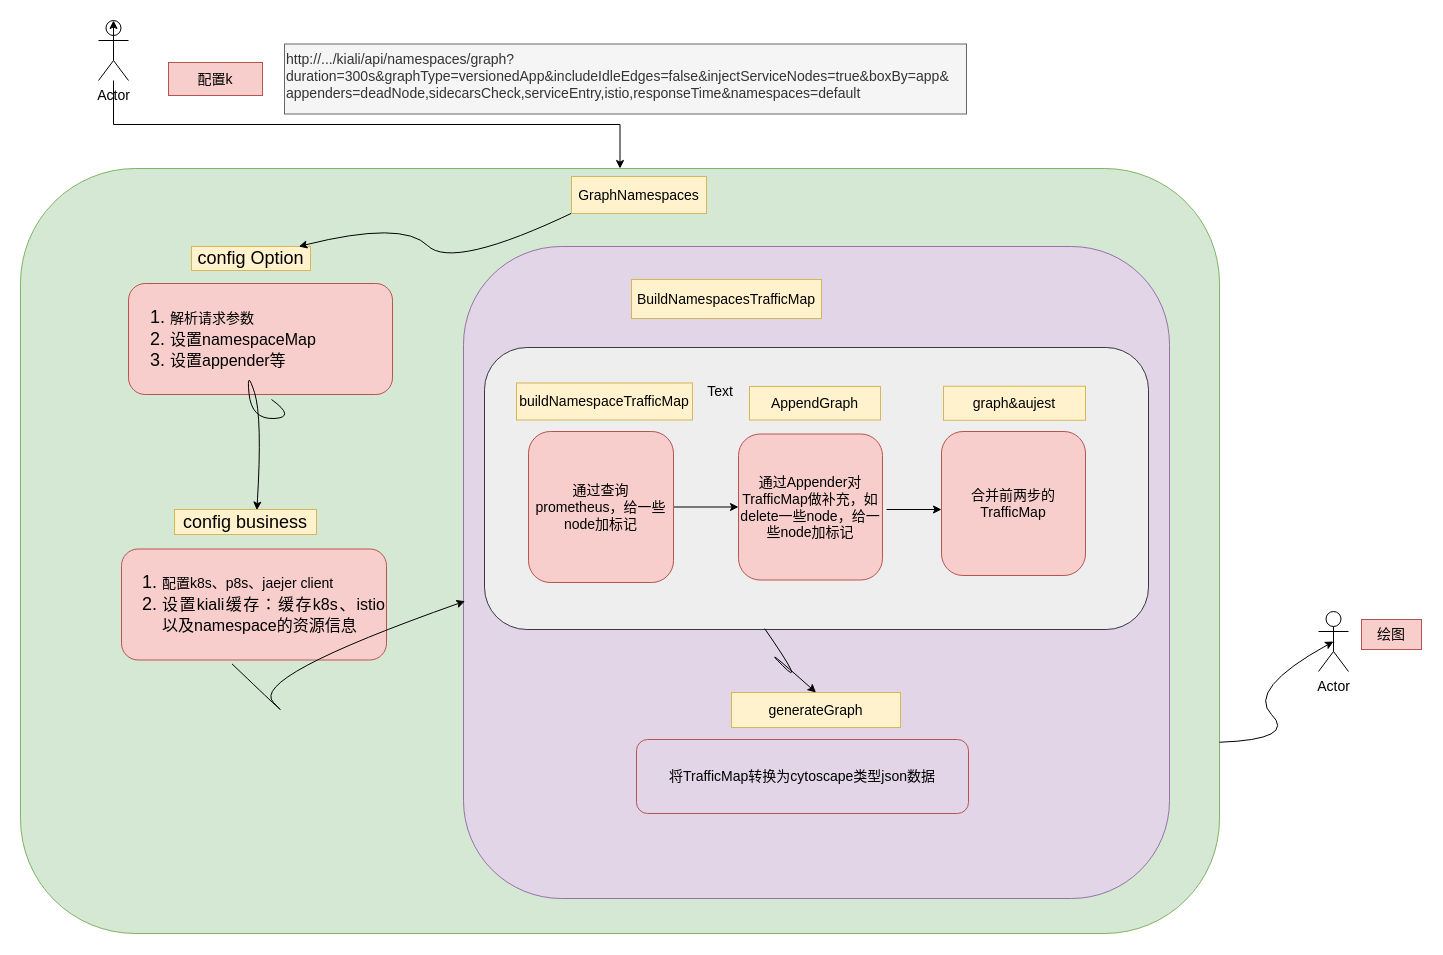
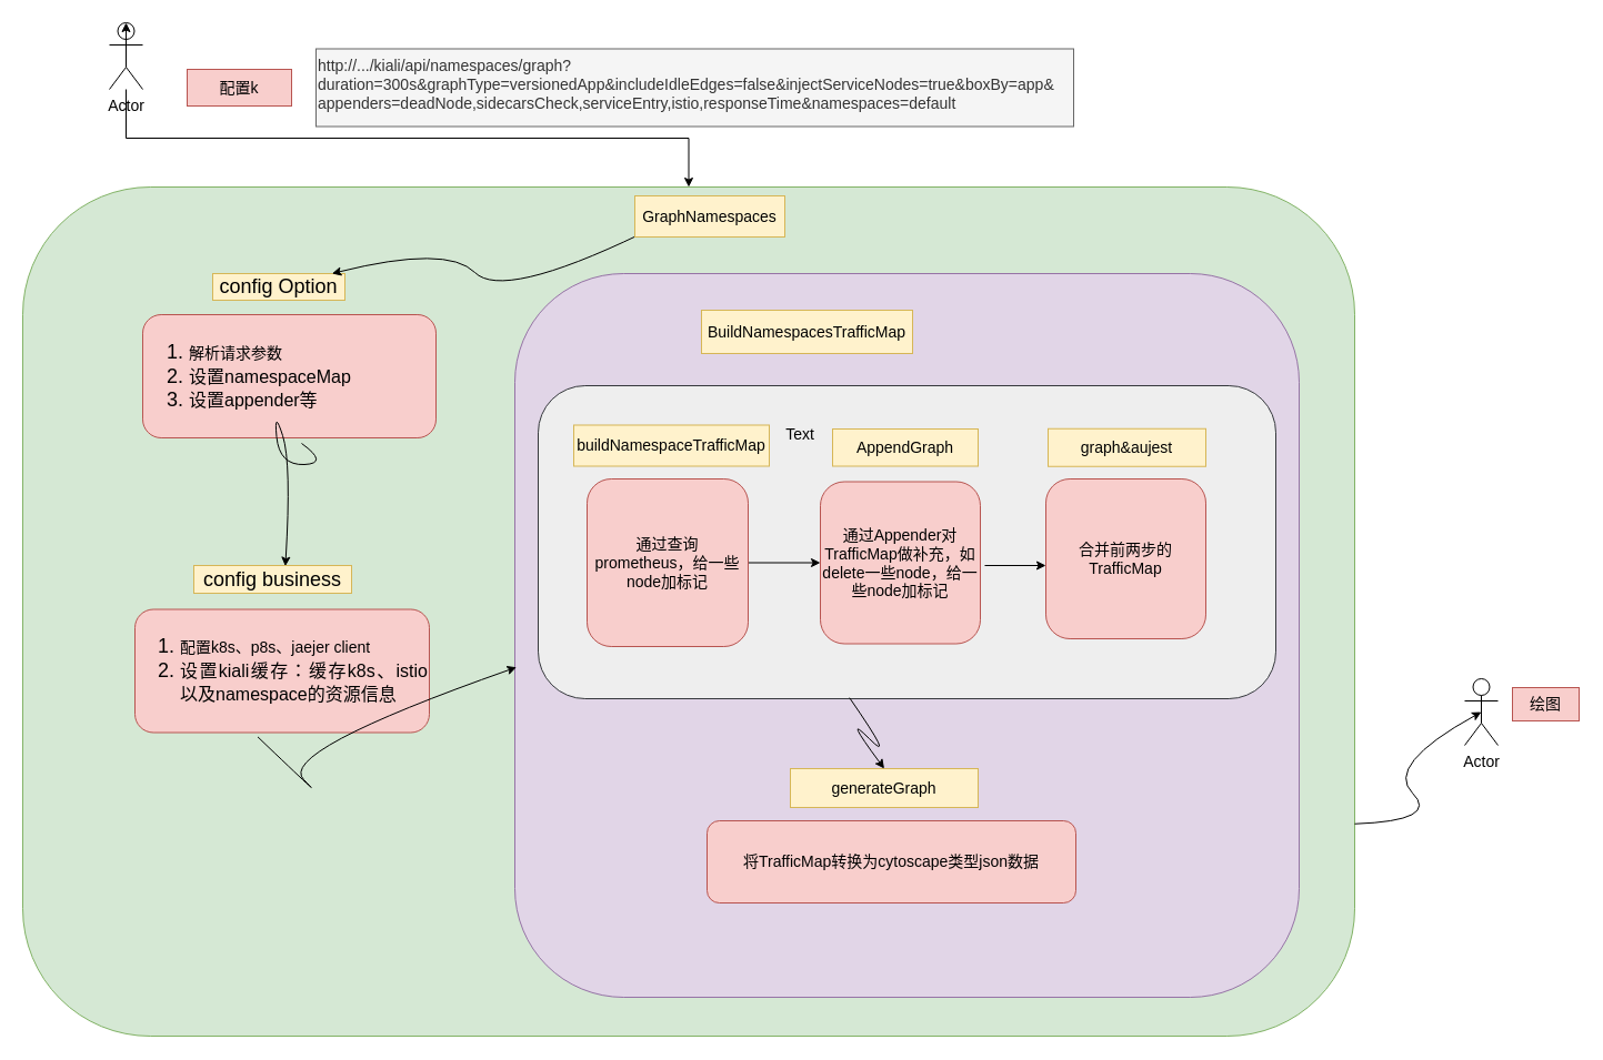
  <mxCell id="0" />
  <mxCell id="1" parent="0" />
  <mxCell id="2" value="" style="rounded=1;whiteSpace=wrap;html=1;fillColor=#d5e8d4;strokeColor=#82b366;" vertex="1" parent="1"><mxGeometry x="20" y="168" width="1199" height="765" as="geometry" /></mxCell>
  <mxCell id="3" value="&lt;ol&gt;&lt;li style=&quot;text-align: justify&quot;&gt;&lt;font style=&quot;font-size: 14px&quot;&gt;配置k8s、p8s、jaejer client&lt;/font&gt;&lt;/li&gt;&lt;li style=&quot;text-align: justify&quot;&gt;&lt;font size=&quot;3&quot;&gt;设置kiali缓存：缓存k8s、istio以及namespace的资源信息&lt;/font&gt;&lt;/li&gt;&lt;/ol&gt;" style="rounded=1;whiteSpace=wrap;html=1;fontSize=18;fillColor=#f8cecc;strokeColor=#b85450;" vertex="1" parent="1"><mxGeometry x="121" y="548.5" width="265" height="111" as="geometry" /></mxCell>
  <mxCell id="4" value="&lt;ol&gt;&lt;li&gt;&lt;font style=&quot;font-size: 14px&quot;&gt;解析请求参数&lt;/font&gt;&lt;/li&gt;&lt;li&gt;&lt;font size=&quot;3&quot;&gt;设置namespaceMap&lt;/font&gt;&lt;/li&gt;&lt;li&gt;&lt;font size=&quot;3&quot;&gt;设置appender等&lt;/font&gt;&lt;/li&gt;&lt;/ol&gt;&lt;div style=&quot;text-align: justify&quot;&gt;&lt;/div&gt;" style="rounded=1;whiteSpace=wrap;html=1;fontSize=18;align=left;fillColor=#f8cecc;strokeColor=#b85450;" vertex="1" parent="1"><mxGeometry x="128" y="283" width="264" height="111" as="geometry" /></mxCell>
  <mxCell id="5" value="config Option" style="text;html=1;strokeColor=#d6b656;fillColor=#fff2cc;align=center;verticalAlign=middle;whiteSpace=wrap;rounded=0;fontSize=18;" vertex="1" parent="1"><mxGeometry x="191" y="246" width="119" height="24" as="geometry" /></mxCell>
  <mxCell id="6" value="" style="curved=1;endArrow=classic;html=1;rounded=0;fontSize=18;" edge="1" parent="1" target="5"><mxGeometry width="50" height="50" relative="1" as="geometry"><mxPoint x="576" y="210.416" as="sourcePoint" /><mxPoint x="452" y="220" as="targetPoint" /><Array as="points"><mxPoint x="452" y="270" /><mxPoint x="402" y="220" /></Array></mxGeometry></mxCell>
  <mxCell id="7" value="config business" style="text;html=1;strokeColor=#d6b656;fillColor=#fff2cc;align=center;verticalAlign=middle;whiteSpace=wrap;rounded=0;fontSize=18;" vertex="1" parent="1"><mxGeometry x="174" y="509" width="142" height="25" as="geometry" /></mxCell>
  <mxCell id="8" value="" style="curved=1;endArrow=classic;html=1;rounded=0;fontSize=18;entryX=0.58;entryY=0.024;entryDx=0;entryDy=0;entryPerimeter=0;" edge="1" parent="1" target="7"><mxGeometry width="50" height="50" relative="1" as="geometry"><mxPoint x="271" y="399" as="sourcePoint" /><mxPoint x="296" y="367" as="targetPoint" /><Array as="points"><mxPoint x="296" y="417" /><mxPoint x="251" y="419" /><mxPoint x="246" y="367" /><mxPoint x="262" y="417" /></Array></mxGeometry></mxCell>
  <mxCell id="9" value="" style="rounded=1;whiteSpace=wrap;html=1;fontSize=14;fillColor=#e1d5e7;strokeColor=#9673a6;" vertex="1" parent="1"><mxGeometry x="463" y="246" width="706" height="652" as="geometry" /></mxCell>
  <mxCell id="10" value="" style="rounded=1;whiteSpace=wrap;html=1;fontSize=14;fillColor=#eeeeee;strokeColor=#36393d;" vertex="1" parent="1"><mxGeometry x="484" y="347" width="664" height="282" as="geometry" /></mxCell>
  <mxCell id="11" value="BuildNamespacesTrafficMap" style="text;html=1;strokeColor=#d6b656;fillColor=#fff2cc;align=center;verticalAlign=middle;whiteSpace=wrap;rounded=0;fontSize=14;" vertex="1" parent="1"><mxGeometry x="631" y="279" width="190" height="39" as="geometry" /></mxCell>
  <mxCell id="12" style="edgeStyle=orthogonalEdgeStyle;rounded=0;orthogonalLoop=1;jettySize=auto;html=1;exitX=1;exitY=0.5;exitDx=0;exitDy=0;entryX=0;entryY=0.5;entryDx=0;entryDy=0;fontSize=14;" edge="1" parent="1" source="13" target="15"><mxGeometry relative="1" as="geometry" /></mxCell>
  <mxCell id="13" value="通过查询prometheus，给一些node加标记" style="rounded=1;whiteSpace=wrap;html=1;fontSize=14;fillColor=#f8cecc;strokeColor=#b85450;" vertex="1" parent="1"><mxGeometry x="528" y="431" width="145" height="151" as="geometry" /></mxCell>
  <mxCell id="14" value="buildNamespaceTrafficMap" style="text;html=1;strokeColor=#d6b656;fillColor=#fff2cc;align=center;verticalAlign=middle;whiteSpace=wrap;rounded=0;fontSize=14;" vertex="1" parent="1"><mxGeometry x="516" y="382.5" width="176" height="37" as="geometry" /></mxCell>
  <mxCell id="15" value="通过Appender对TrafficMap做补充，如delete一些node，给一些node加标记" style="rounded=1;whiteSpace=wrap;html=1;fontSize=14;fillColor=#f8cecc;strokeColor=#b85450;" vertex="1" parent="1"><mxGeometry x="738" y="433.5" width="144" height="146" as="geometry" /></mxCell>
  <mxCell id="16" value="AppendGraph" style="text;html=1;strokeColor=#d6b656;fillColor=#fff2cc;align=center;verticalAlign=middle;whiteSpace=wrap;rounded=0;fontSize=14;" vertex="1" parent="1"><mxGeometry x="749" y="386" width="131" height="33.5" as="geometry" /></mxCell>
  <mxCell id="17" value="合并前两步的TrafficMap" style="rounded=1;whiteSpace=wrap;html=1;fontSize=14;fillColor=#f8cecc;strokeColor=#b85450;" vertex="1" parent="1"><mxGeometry x="941" y="431" width="144" height="144" as="geometry" /></mxCell>
  <mxCell id="18" value="" style="curved=1;endArrow=classic;html=1;rounded=0;fontSize=14;entryX=0.002;entryY=0.544;entryDx=0;entryDy=0;entryPerimeter=0;exitX=0.417;exitY=1.035;exitDx=0;exitDy=0;exitPerimeter=0;" edge="1" parent="1" source="3" target="9"><mxGeometry width="50" height="50" relative="1" as="geometry"><mxPoint x="248" y="727" as="sourcePoint" /><mxPoint x="298" y="677" as="targetPoint" /><Array as="points"><mxPoint x="298" y="727" /><mxPoint x="248" y="677" /></Array></mxGeometry></mxCell>
  <mxCell id="19" value="graph&amp;amp;aujest" style="text;html=1;strokeColor=#d6b656;fillColor=#fff2cc;align=center;verticalAlign=middle;whiteSpace=wrap;rounded=0;fontSize=14;" vertex="1" parent="1"><mxGeometry x="943" y="385.75" width="142" height="34" as="geometry" /></mxCell>
  <mxCell id="20" value="" style="endArrow=classic;html=1;rounded=0;fontSize=14;" edge="1" parent="1"><mxGeometry width="50" height="50" relative="1" as="geometry"><mxPoint x="886" y="509" as="sourcePoint" /><mxPoint x="941" y="509" as="targetPoint" /></mxGeometry></mxCell>
- <mxCell id="21" value="&lt;span&gt;将TrafficMap转换为cytoscape类型json数据&lt;/span&gt;" style="rounded=1;whiteSpace=wrap;html=1;fontSize=14;fillColor=#e1d5e7;strokeColor=#b85450;" vertex="1" parent="1"><mxGeometry x="636" y="739" width="332" height="74" as="geometry" /></mxCell>
- <mxCell id="22" value="generateGraph" style="text;html=1;strokeColor=#d6b656;fillColor=#fff2cc;align=center;verticalAlign=middle;whiteSpace=wrap;rounded=0;fontSize=14;" vertex="1" parent="1"><mxGeometry x="731" y="692" width="169" height="35" as="geometry" /></mxCell>
+ <mxCell id="21" value="&lt;span&gt;将TrafficMap转换为cytoscape类型json数据&lt;/span&gt;" style="rounded=1;whiteSpace=wrap;html=1;fontSize=14;fillColor=#f8cecc;strokeColor=#b85450;" vertex="1" parent="1"><mxGeometry x="636" y="739" width="332" height="74" as="geometry" /></mxCell>
+ <mxCell id="22" value="generateGraph" style="text;html=1;strokeColor=#d6b656;fillColor=#fff2cc;align=center;verticalAlign=middle;whiteSpace=wrap;rounded=0;fontSize=14;" vertex="1" parent="1"><mxGeometry x="711" y="692" width="169" height="35" as="geometry" /></mxCell>
  <mxCell id="23" value="" style="curved=1;endArrow=classic;html=1;rounded=0;fontSize=14;exitX=0.422;exitY=0.997;exitDx=0;exitDy=0;exitPerimeter=0;entryX=0.5;entryY=0;entryDx=0;entryDy=0;" edge="1" parent="1" source="10" target="22"><mxGeometry width="50" height="50" relative="1" as="geometry"><mxPoint x="757" y="690" as="sourcePoint" /><mxPoint x="807" y="640" as="targetPoint" /><Array as="points"><mxPoint x="807" y="690" /><mxPoint x="757" y="640" /></Array></mxGeometry></mxCell>
  <mxCell id="24" value="" style="edgeStyle=orthogonalEdgeStyle;rounded=0;orthogonalLoop=1;jettySize=auto;html=1;fontSize=14;" edge="1" parent="1" source="25" target="2"><mxGeometry relative="1" as="geometry" /></mxCell>
  <mxCell id="25" value="Actor" style="shape=umlActor;verticalLabelPosition=bottom;verticalAlign=top;html=1;outlineConnect=0;fontSize=14;" vertex="1" parent="1"><mxGeometry x="98" y="20" width="30" height="60" as="geometry" /></mxCell>
  <mxCell id="26" style="edgeStyle=orthogonalEdgeStyle;rounded=0;orthogonalLoop=1;jettySize=auto;html=1;exitX=0.5;exitY=0.5;exitDx=0;exitDy=0;exitPerimeter=0;entryX=0.5;entryY=0;entryDx=0;entryDy=0;entryPerimeter=0;fontSize=14;" edge="1" parent="1" source="25" target="25"><mxGeometry relative="1" as="geometry" /></mxCell>
  <mxCell id="27" value="Text" style="text;html=1;strokeColor=none;fillColor=none;align=center;verticalAlign=middle;whiteSpace=wrap;rounded=0;fontSize=14;" vertex="1" parent="1"><mxGeometry x="690" y="376" width="60" height="30" as="geometry" /></mxCell>
  <mxCell id="28" value="http://.../kiali/api/namespaces/graph?&lt;br&gt;duration=300s&amp;amp;graphType=versionedApp&amp;amp;includeIdleEdges=false&amp;amp;injectServiceNodes=true&amp;amp;boxBy=app&amp;amp;&lt;br&gt;appenders=deadNode,sidecarsCheck,serviceEntry,istio,responseTime&amp;amp;namespaces=default" style="text;whiteSpace=wrap;html=1;fontSize=14;fillColor=#f5f5f5;strokeColor=#666666;fontColor=#333333;" vertex="1" parent="1"><mxGeometry x="284" y="43.5" width="682" height="70" as="geometry" /></mxCell>
  <mxCell id="29" value="配置k" style="text;html=1;strokeColor=#b85450;fillColor=#f8cecc;align=center;verticalAlign=middle;whiteSpace=wrap;rounded=0;fontSize=14;" vertex="1" parent="1"><mxGeometry x="168" y="62" width="94" height="33" as="geometry" /></mxCell>
  <mxCell id="30" value="GraphNamespaces" style="text;html=1;strokeColor=#d6b656;fillColor=#fff2cc;align=center;verticalAlign=middle;whiteSpace=wrap;rounded=0;fontSize=14;" vertex="1" parent="1"><mxGeometry x="571" y="176" width="135" height="37" as="geometry" /></mxCell>
  <mxCell id="31" value="" style="curved=1;endArrow=classic;html=1;rounded=0;fontSize=14;exitX=1;exitY=0.75;exitDx=0;exitDy=0;entryX=0.5;entryY=0.5;entryDx=0;entryDy=0;entryPerimeter=0;" edge="1" parent="1" source="2" target="32"><mxGeometry width="50" height="50" relative="1" as="geometry"><mxPoint x="1246" y="739" as="sourcePoint" /><mxPoint x="1296" y="689" as="targetPoint" /><Array as="points"><mxPoint x="1296" y="739" /><mxPoint x="1246" y="689" /></Array></mxGeometry></mxCell>
  <mxCell id="32" value="Actor" style="shape=umlActor;verticalLabelPosition=bottom;verticalAlign=top;html=1;outlineConnect=0;fontSize=14;" vertex="1" parent="1"><mxGeometry x="1318" y="611" width="30" height="60" as="geometry" /></mxCell>
  <mxCell id="33" value="绘图" style="text;html=1;strokeColor=#b85450;fillColor=#f8cecc;align=center;verticalAlign=middle;whiteSpace=wrap;rounded=0;fontSize=14;" vertex="1" parent="1"><mxGeometry x="1361" y="619" width="60" height="30" as="geometry" /></mxCell>
